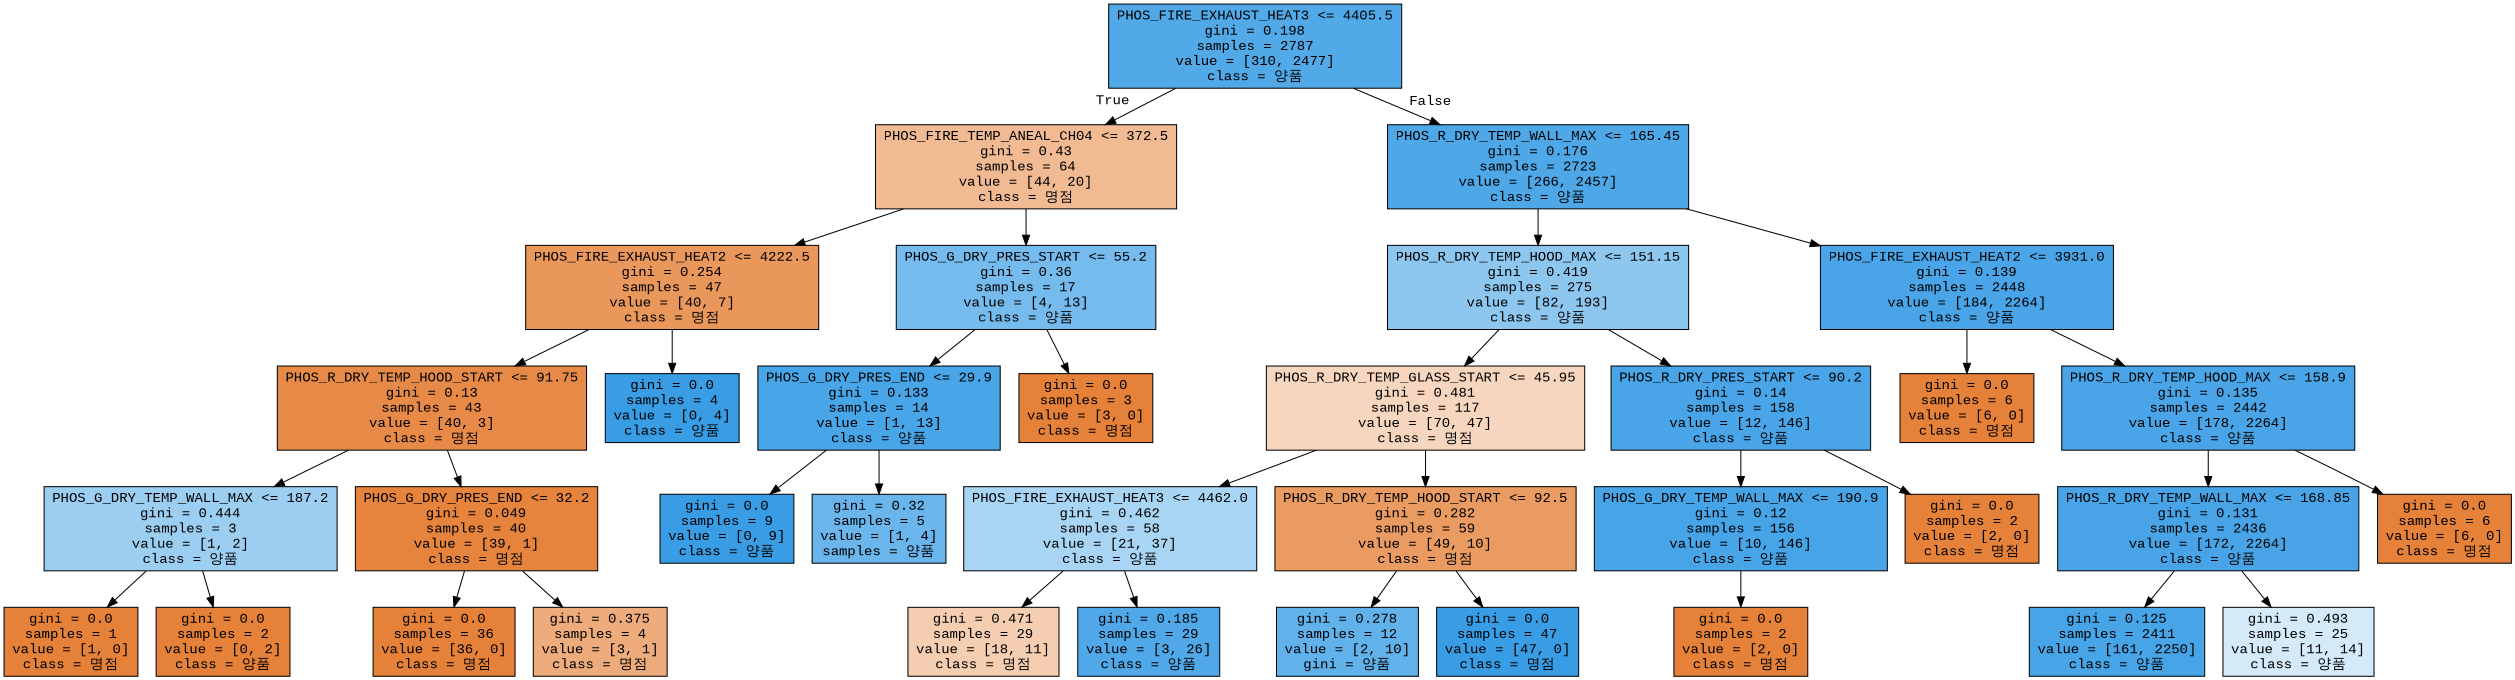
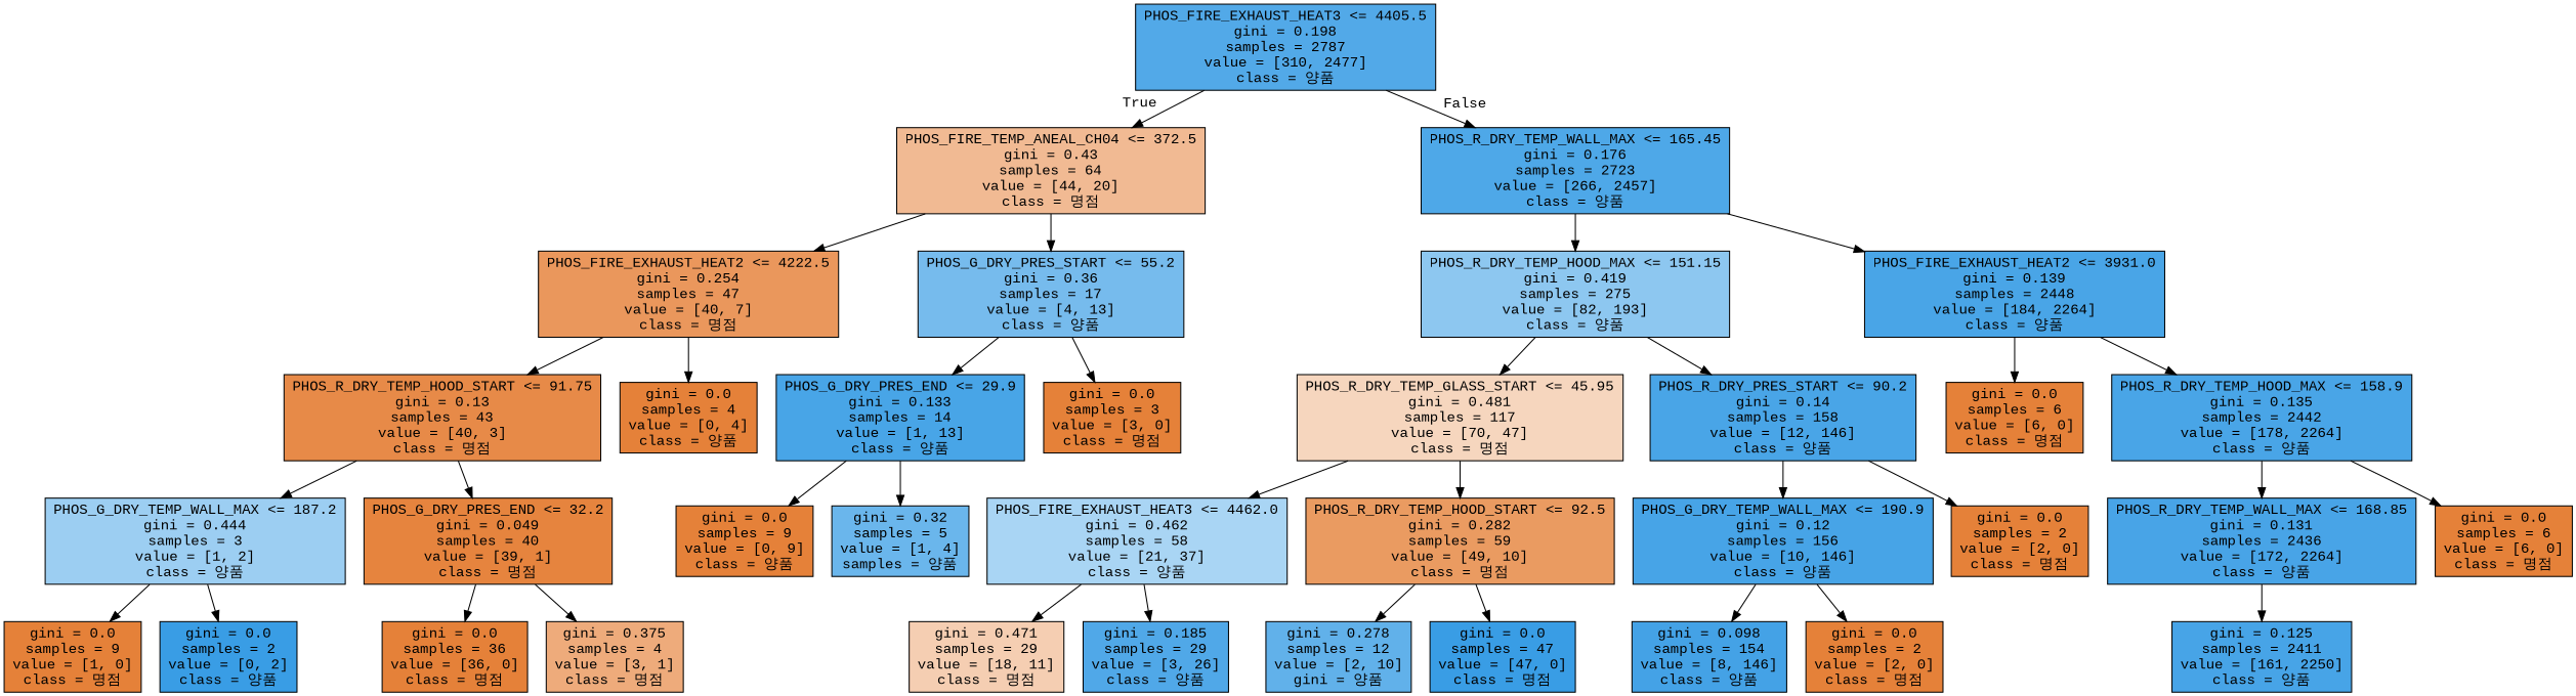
  digraph {
    fontname="Liberation Mono"
    node [color=black fillcolor="#e58139" fontname="Liberation Mono" shape=box style=filled]
    edge [fontname="Liberation Mono"]
    n1 [fillcolor="#52a9e8" label="PHOS_FIRE_EXHAUST_HEAT3 <= 4405.5\ngini = 0.198\nsamples = 2787\nvalue = [310, 2477]\nclass = 양품"]
    n2 [fillcolor="#f1ba93" label="PHOS_FIRE_TEMP_ANEAL_CH04 <= 372.5\ngini = 0.43\nsamples = 64\nvalue = [44, 20]\nclass = 명점"]
    n3 [fillcolor="#4ea8e8" label="PHOS_R_DRY_TEMP_WALL_MAX <= 165.45\ngini = 0.176\nsamples = 2723\nvalue = [266, 2457]\nclass = 양품"]
    n4 [fillcolor="#ea975c" label="PHOS_FIRE_EXHAUST_HEAT2 <= 4222.5\ngini = 0.254\nsamples = 47\nvalue = [40, 7]\nclass = 명점"]
    n5 [fillcolor="#76bbed" label="PHOS_G_DRY_PRES_START <= 55.2\ngini = 0.36\nsamples = 17\nvalue = [4, 13]\nclass = 양품"]
    n6 [fillcolor="#8dc7f0" label="PHOS_R_DRY_TEMP_HOOD_MAX <= 151.15\ngini = 0.419\nsamples = 275\nvalue = [82, 193]\nclass = 양품"]
    n7 [fillcolor="#49a5e7" label="PHOS_FIRE_EXHAUST_HEAT2 <= 3931.0\ngini = 0.139\nsamples = 2448\nvalue = [184, 2264]\nclass = 양품"]
    n8 [fillcolor="#e78a48" label="PHOS_R_DRY_TEMP_HOOD_START <= 91.75\ngini = 0.13\nsamples = 43\nvalue = [40, 3]\nclass = 명점"]
-   n9 [fillcolor="#399de5" label="gini = 0.0\nsamples = 4\nvalue = [0, 4]\nclass = 양품"]
+   n9 [label="gini = 0.0\nsamples = 4\nvalue = [0, 4]\nclass = 양품"]
    n10 [fillcolor="#48a5e7" label="PHOS_G_DRY_PRES_END <= 29.9\ngini = 0.133\nsamples = 14\nvalue = [1, 13]\nclass = 양품"]
    n11 [label="gini = 0.0\nsamples = 3\nvalue = [3, 0]\nclass = 명점"]
    n12 [fillcolor="#9ccef2" label="PHOS_G_DRY_TEMP_WALL_MAX <= 187.2\ngini = 0.444\nsamples = 3\nvalue = [1, 2]\nclass = 양품"]
    n13 [fillcolor="#e6843e" label="PHOS_G_DRY_PRES_END <= 32.2\ngini = 0.049\nsamples = 40\nvalue = [39, 1]\nclass = 명점"]
-   n14 [label="gini = 0.0\nsamples = 1\nvalue = [1, 0]\nclass = 명점"]
-   n15 [label="gini = 0.0\nsamples = 2\nvalue = [0, 2]\nclass = 양품"]
+   n14 [label="gini = 0.0\nsamples = 9\nvalue = [1, 0]\nclass = 명점"]
+   n15 [fillcolor="#399de5" label="gini = 0.0\nsamples = 2\nvalue = [0, 2]\nclass = 양품"]
    n16 [label="gini = 0.0\nsamples = 36\nvalue = [36, 0]\nclass = 명점"]
    n17 [fillcolor="#eeab7b" label="gini = 0.375\nsamples = 4\nvalue = [3, 1]\nclass = 명점"]
-   n18 [fillcolor="#399de5" label="gini = 0.0\nsamples = 9\nvalue = [0, 9]\nclass = 양품"]
+   n18 [label="gini = 0.0\nsamples = 9\nvalue = [0, 9]\nclass = 양품"]
    n19 [fillcolor="#6ab6ec" label="gini = 0.32\nsamples = 5\nvalue = [1, 4]\nsamples = 양품"]
    n20 [fillcolor="#f6d6be" label="PHOS_R_DRY_TEMP_GLASS_START <= 45.95\ngini = 0.481\nsamples = 117\nvalue = [70, 47]\nclass = 명점"]
    n21 [fillcolor="#49a5e7" label="PHOS_R_DRY_PRES_START <= 90.2\ngini = 0.14\nsamples = 158\nvalue = [12, 146]\nclass = 양품"]
    n22 [label="gini = 0.0\nsamples = 6\nvalue = [6, 0]\nclass = 명점"]
    n23 [fillcolor="#49a5e7" label="PHOS_R_DRY_TEMP_HOOD_MAX <= 158.9\ngini = 0.135\nsamples = 2442\nvalue = [178, 2264]\nclass = 양품"]
    n24 [fillcolor="#a9d5f4" label="PHOS_FIRE_EXHAUST_HEAT3 <= 4462.0\ngini = 0.462\nsamples = 58\nvalue = [21, 37]\nclass = 양품"]
    n25 [fillcolor="#ea9b61" label="PHOS_R_DRY_TEMP_HOOD_START <= 92.5\ngini = 0.282\nsamples = 59\nvalue = [49, 10]\nclass = 명점"]
    n26 [fillcolor="#47a4e7" label="PHOS_G_DRY_TEMP_WALL_MAX <= 190.9\ngini = 0.12\nsamples = 156\nvalue = [10, 146]\nclass = 양품"]
    n27 [label="gini = 0.0\nsamples = 2\nvalue = [2, 0]\nclass = 명점"]
    n28 [fillcolor="#f5ceb2" label="gini = 0.471\nsamples = 29\nvalue = [18, 11]\nclass = 명점"]
    n29 [fillcolor="#50a8e8" label="gini = 0.185\nsamples = 29\nvalue = [3, 26]\nclass = 양품"]
    n30 [fillcolor="#61b1ea" label="gini = 0.278\nsamples = 12\nvalue = [2, 10]\ngini = 양품"]
    n31 [fillcolor="#399de5" label="gini = 0.0\nsamples = 47\nvalue = [47, 0]\nclass = 명점"]
+   n32 [fillcolor="#44a2e6" label="gini = 0.098\nsamples = 154\nvalue = [8, 146]\nclass = 양품"]
    n33 [label="gini = 0.0\nsamples = 2\nvalue = [2, 0]\nclass = 명점"]
    n34 [fillcolor="#48a4e7" label="PHOS_R_DRY_TEMP_WALL_MAX <= 168.85\ngini = 0.131\nsamples = 2436\nvalue = [172, 2264]\nclass = 양품"]
    n35 [label="gini = 0.0\nsamples = 6\nvalue = [6, 0]\nclass = 명점"]
    n36 [fillcolor="#47a4e7" label="gini = 0.125\nsamples = 2411\nvalue = [161, 2250]\nclass = 양품"]
-   n37 [fillcolor="#d5eaf9" label="gini = 0.493\nsamples = 25\nvalue = [11, 14]\nclass = 양품"]
    n1 -> n2 [headlabel=True labelangle=45 labeldistance=2.5]
    n1 -> n3 [headlabel=False labelangle=-45 labeldistance=2.5]
    n2 -> n4
    n2 -> n5
    n3 -> n6
    n3 -> n7
    n4 -> n8
    n4 -> n9
    n5 -> n10
    n5 -> n11
    n6 -> n20
    n6 -> n21
    n7 -> n22
    n7 -> n23
    n8 -> n12
    n8 -> n13
    n10 -> n18
    n10 -> n19
    n12 -> n14
    n12 -> n15
    n13 -> n16
    n13 -> n17
    n20 -> n24
    n20 -> n25
    n21 -> n26
    n21 -> n27
    n23 -> n34
    n23 -> n35
    n24 -> n28
    n24 -> n29
    n25 -> n30
    n25 -> n31
+   n26 -> n32
    n26 -> n33
    n34 -> n36
-   n34 -> n37
  }
